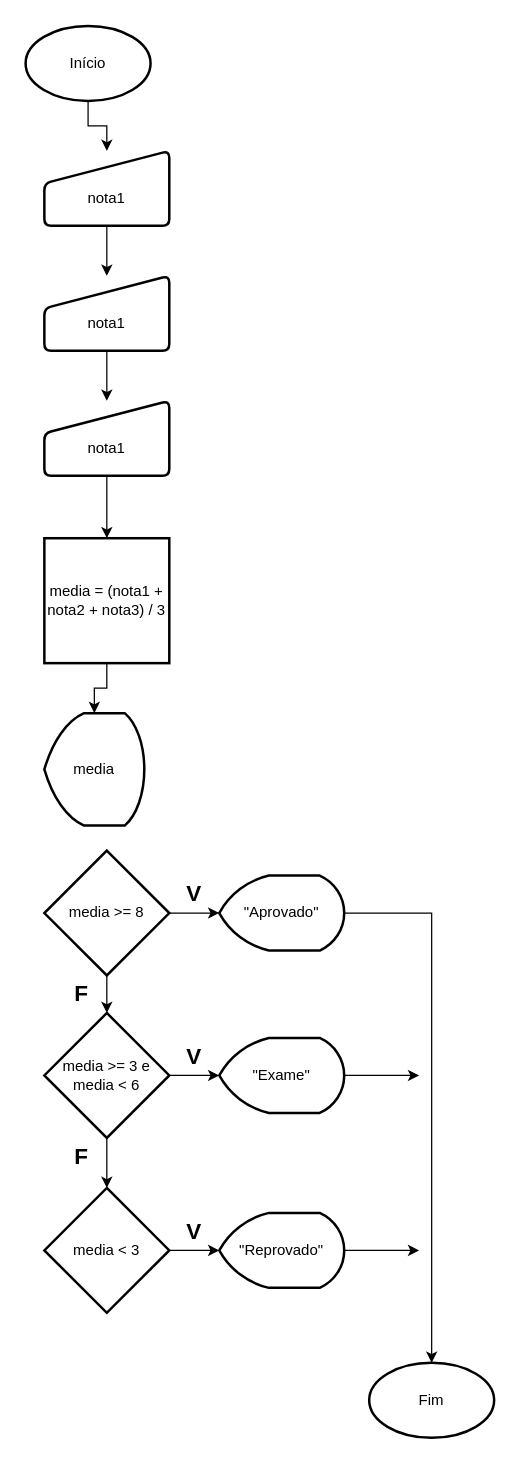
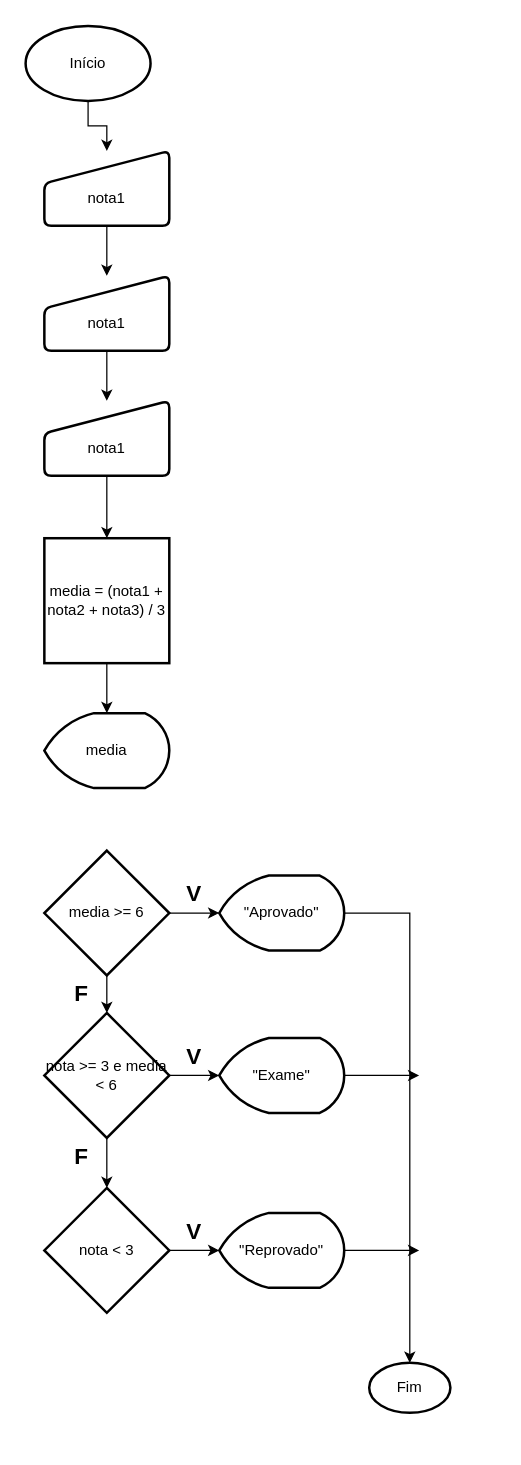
  <mxCell id="0" />
  <mxCell id="1" parent="0" />
  <mxCell id="2" value="" style="edgeStyle=orthogonalEdgeStyle;rounded=0;orthogonalLoop=1;jettySize=auto;html=1;" edge="1" parent="1" source="3" target="5"><mxGeometry relative="1" as="geometry" /></mxCell>
  <mxCell id="3" value="Início" style="strokeWidth=2;html=1;shape=mxgraph.flowchart.start_1;whiteSpace=wrap;" vertex="1" parent="1"><mxGeometry x="20" y="20" width="100" height="60" as="geometry" /></mxCell>
  <mxCell id="4" value="" style="edgeStyle=orthogonalEdgeStyle;rounded=0;orthogonalLoop=1;jettySize=auto;html=1;" edge="1" parent="1" source="5" target="7"><mxGeometry relative="1" as="geometry" /></mxCell>
  <mxCell id="5" value="&lt;div&gt;&lt;br&gt;&lt;/div&gt;&lt;div&gt;&lt;br&gt;&lt;/div&gt;nota1&lt;div&gt;&lt;br&gt;&lt;/div&gt;" style="html=1;strokeWidth=2;shape=manualInput;whiteSpace=wrap;rounded=1;size=26;arcSize=11;" vertex="1" parent="1"><mxGeometry x="35" y="120" width="100" height="60" as="geometry" /></mxCell>
  <mxCell id="6" value="" style="edgeStyle=orthogonalEdgeStyle;rounded=0;orthogonalLoop=1;jettySize=auto;html=1;" edge="1" parent="1" source="7" target="9"><mxGeometry relative="1" as="geometry" /></mxCell>
  <mxCell id="7" value="&lt;div&gt;&lt;br&gt;&lt;/div&gt;&lt;div&gt;&lt;br&gt;&lt;/div&gt;nota1&lt;div&gt;&lt;br&gt;&lt;/div&gt;" style="html=1;strokeWidth=2;shape=manualInput;whiteSpace=wrap;rounded=1;size=26;arcSize=11;" vertex="1" parent="1"><mxGeometry x="35" y="220" width="100" height="60" as="geometry" /></mxCell>
  <mxCell id="8" value="" style="edgeStyle=orthogonalEdgeStyle;rounded=0;orthogonalLoop=1;jettySize=auto;html=1;" edge="1" parent="1" source="9" target="11"><mxGeometry relative="1" as="geometry" /></mxCell>
  <mxCell id="9" value="&lt;div&gt;&lt;br&gt;&lt;/div&gt;&lt;div&gt;&lt;br&gt;&lt;/div&gt;nota1&lt;div&gt;&lt;br&gt;&lt;/div&gt;" style="html=1;strokeWidth=2;shape=manualInput;whiteSpace=wrap;rounded=1;size=26;arcSize=11;" vertex="1" parent="1"><mxGeometry x="35" y="320" width="100" height="60" as="geometry" /></mxCell>
  <mxCell id="10" value="" style="edgeStyle=orthogonalEdgeStyle;rounded=0;orthogonalLoop=1;jettySize=auto;html=1;" edge="1" parent="1" source="11" target="12"><mxGeometry relative="1" as="geometry" /></mxCell>
  <mxCell id="11" value="media = (nota1 + nota2 + nota3) / 3" style="whiteSpace=wrap;html=1;absoluteArcSize=1;arcSize=14;strokeWidth=2;rounded=0;" vertex="1" parent="1"><mxGeometry x="35" y="430" width="100" height="100" as="geometry" /></mxCell>
- <mxCell id="12" value="media" style="strokeWidth=2;html=1;shape=mxgraph.flowchart.display;whiteSpace=wrap;" vertex="1" parent="1"><mxGeometry x="35" y="570" width="80" height="90" as="geometry" /></mxCell>
+ <mxCell id="12" value="media" style="strokeWidth=2;html=1;shape=mxgraph.flowchart.display;whiteSpace=wrap;" vertex="1" parent="1"><mxGeometry x="35" y="570" width="100" height="60" as="geometry" /></mxCell>
  <mxCell id="13" value="" style="edgeStyle=orthogonalEdgeStyle;rounded=0;orthogonalLoop=1;jettySize=auto;html=1;" edge="1" parent="1" source="15" target="17"><mxGeometry relative="1" as="geometry" /></mxCell>
  <mxCell id="14" value="" style="edgeStyle=orthogonalEdgeStyle;rounded=0;orthogonalLoop=1;jettySize=auto;html=1;" edge="1" parent="1" source="15" target="20"><mxGeometry relative="1" as="geometry" /></mxCell>
- <mxCell id="15" value="media &amp;gt;= 8" style="strokeWidth=2;html=1;shape=mxgraph.flowchart.decision;whiteSpace=wrap;" vertex="1" parent="1"><mxGeometry x="35" y="680" width="100" height="100" as="geometry" /></mxCell>
+ <mxCell id="15" value="media &amp;gt;= 6" style="strokeWidth=2;html=1;shape=mxgraph.flowchart.decision;whiteSpace=wrap;" vertex="1" parent="1"><mxGeometry x="35" y="680" width="100" height="100" as="geometry" /></mxCell>
  <mxCell id="16" style="edgeStyle=orthogonalEdgeStyle;rounded=0;orthogonalLoop=1;jettySize=auto;html=1;" edge="1" parent="1" source="17" target="32"><mxGeometry relative="1" as="geometry" /></mxCell>
  <mxCell id="17" value="&quot;Aprovado&quot;" style="strokeWidth=2;html=1;shape=mxgraph.flowchart.display;whiteSpace=wrap;" vertex="1" parent="1"><mxGeometry x="175" y="700" width="100" height="60" as="geometry" /></mxCell>
  <mxCell id="18" value="" style="edgeStyle=orthogonalEdgeStyle;rounded=0;orthogonalLoop=1;jettySize=auto;html=1;" edge="1" parent="1" source="20" target="22"><mxGeometry relative="1" as="geometry" /></mxCell>
  <mxCell id="19" value="" style="edgeStyle=orthogonalEdgeStyle;rounded=0;orthogonalLoop=1;jettySize=auto;html=1;" edge="1" parent="1" source="20" target="24"><mxGeometry relative="1" as="geometry" /></mxCell>
- <mxCell id="20" value="media &amp;gt;= 3 e media &amp;lt; 6" style="strokeWidth=2;html=1;shape=mxgraph.flowchart.decision;whiteSpace=wrap;" vertex="1" parent="1"><mxGeometry x="35" y="810" width="100" height="100" as="geometry" /></mxCell>
+ <mxCell id="20" value="nota &amp;gt;= 3 e media &amp;lt; 6" style="strokeWidth=2;html=1;shape=mxgraph.flowchart.decision;whiteSpace=wrap;" vertex="1" parent="1"><mxGeometry x="35" y="810" width="100" height="100" as="geometry" /></mxCell>
  <mxCell id="21" style="edgeStyle=orthogonalEdgeStyle;rounded=0;orthogonalLoop=1;jettySize=auto;html=1;" edge="1" parent="1" source="22"><mxGeometry relative="1" as="geometry"><mxPoint x="335" y="860" as="targetPoint" /></mxGeometry></mxCell>
  <mxCell id="22" value="&quot;Exame&quot;" style="strokeWidth=2;html=1;shape=mxgraph.flowchart.display;whiteSpace=wrap;" vertex="1" parent="1"><mxGeometry x="175" y="830" width="100" height="60" as="geometry" /></mxCell>
  <mxCell id="23" value="" style="edgeStyle=orthogonalEdgeStyle;rounded=0;orthogonalLoop=1;jettySize=auto;html=1;" edge="1" parent="1" source="24" target="26"><mxGeometry relative="1" as="geometry" /></mxCell>
- <mxCell id="24" value="media &amp;lt; 3" style="strokeWidth=2;html=1;shape=mxgraph.flowchart.decision;whiteSpace=wrap;" vertex="1" parent="1"><mxGeometry x="35" y="950" width="100" height="100" as="geometry" /></mxCell>
+ <mxCell id="24" value="nota &amp;lt; 3" style="strokeWidth=2;html=1;shape=mxgraph.flowchart.decision;whiteSpace=wrap;" vertex="1" parent="1"><mxGeometry x="35" y="950" width="100" height="100" as="geometry" /></mxCell>
  <mxCell id="25" style="edgeStyle=orthogonalEdgeStyle;rounded=0;orthogonalLoop=1;jettySize=auto;html=1;" edge="1" parent="1" source="26"><mxGeometry relative="1" as="geometry"><mxPoint x="335" y="1000" as="targetPoint" /></mxGeometry></mxCell>
  <mxCell id="26" value="&quot;Reprovado&quot;" style="strokeWidth=2;html=1;shape=mxgraph.flowchart.display;whiteSpace=wrap;" vertex="1" parent="1"><mxGeometry x="175" y="970" width="100" height="60" as="geometry" /></mxCell>
  <mxCell id="27" value="&lt;b&gt;&lt;font style=&quot;font-size: 18px;&quot;&gt;V&lt;/font&gt;&lt;/b&gt;" style="text;strokeColor=none;align=center;fillColor=none;html=1;verticalAlign=middle;whiteSpace=wrap;rounded=0;" vertex="1" parent="1"><mxGeometry x="125" y="700" width="60" height="30" as="geometry" /></mxCell>
  <mxCell id="28" value="&lt;b&gt;&lt;font style=&quot;font-size: 18px;&quot;&gt;F&lt;/font&gt;&lt;/b&gt;" style="text;strokeColor=none;align=center;fillColor=none;html=1;verticalAlign=middle;whiteSpace=wrap;rounded=0;" vertex="1" parent="1"><mxGeometry x="35" y="780" width="60" height="30" as="geometry" /></mxCell>
  <mxCell id="29" value="&lt;b&gt;&lt;font style=&quot;font-size: 18px;&quot;&gt;V&lt;/font&gt;&lt;/b&gt;" style="text;strokeColor=none;align=center;fillColor=none;html=1;verticalAlign=middle;whiteSpace=wrap;rounded=0;" vertex="1" parent="1"><mxGeometry x="125" y="830" width="60" height="30" as="geometry" /></mxCell>
  <mxCell id="30" value="&lt;b&gt;&lt;font style=&quot;font-size: 18px;&quot;&gt;F&lt;/font&gt;&lt;/b&gt;" style="text;strokeColor=none;align=center;fillColor=none;html=1;verticalAlign=middle;whiteSpace=wrap;rounded=0;" vertex="1" parent="1"><mxGeometry x="35" y="910" width="60" height="30" as="geometry" /></mxCell>
  <mxCell id="31" value="&lt;b&gt;&lt;font style=&quot;font-size: 18px;&quot;&gt;V&lt;/font&gt;&lt;/b&gt;" style="text;strokeColor=none;align=center;fillColor=none;html=1;verticalAlign=middle;whiteSpace=wrap;rounded=0;" vertex="1" parent="1"><mxGeometry x="125" y="970" width="60" height="30" as="geometry" /></mxCell>
- <mxCell id="32" value="Fim" style="strokeWidth=2;html=1;shape=mxgraph.flowchart.start_1;whiteSpace=wrap;" vertex="1" parent="1"><mxGeometry x="295" y="1090" width="100" height="60" as="geometry" /></mxCell>
+ <mxCell id="32" value="Fim" style="strokeWidth=2;html=1;shape=mxgraph.flowchart.start_1;whiteSpace=wrap;" vertex="1" parent="1"><mxGeometry x="295" y="1090" width="65" height="40" as="geometry" /></mxCell>
